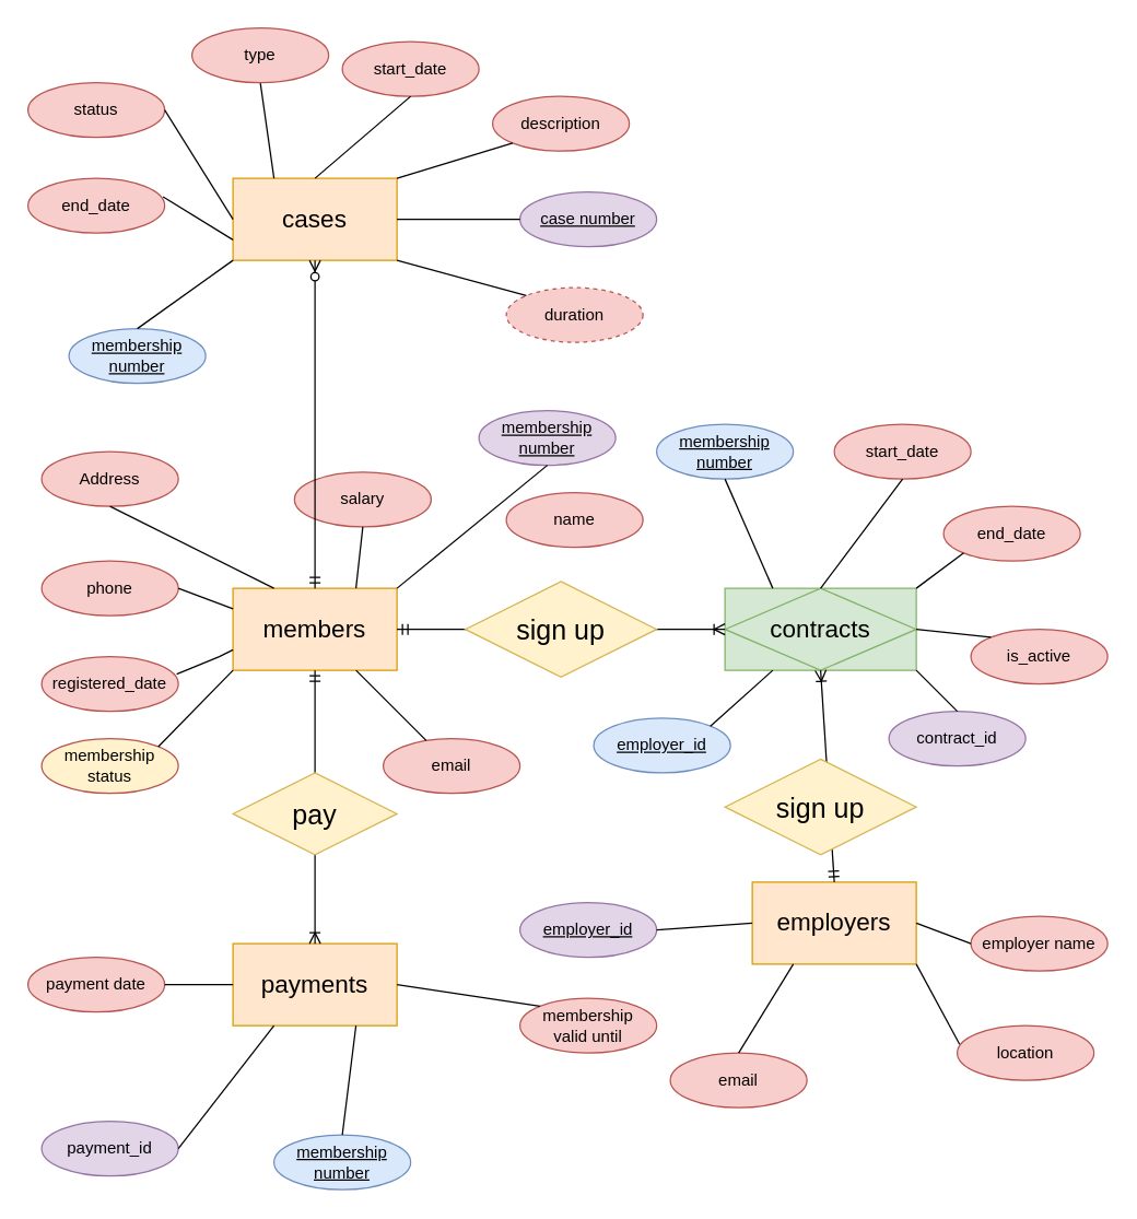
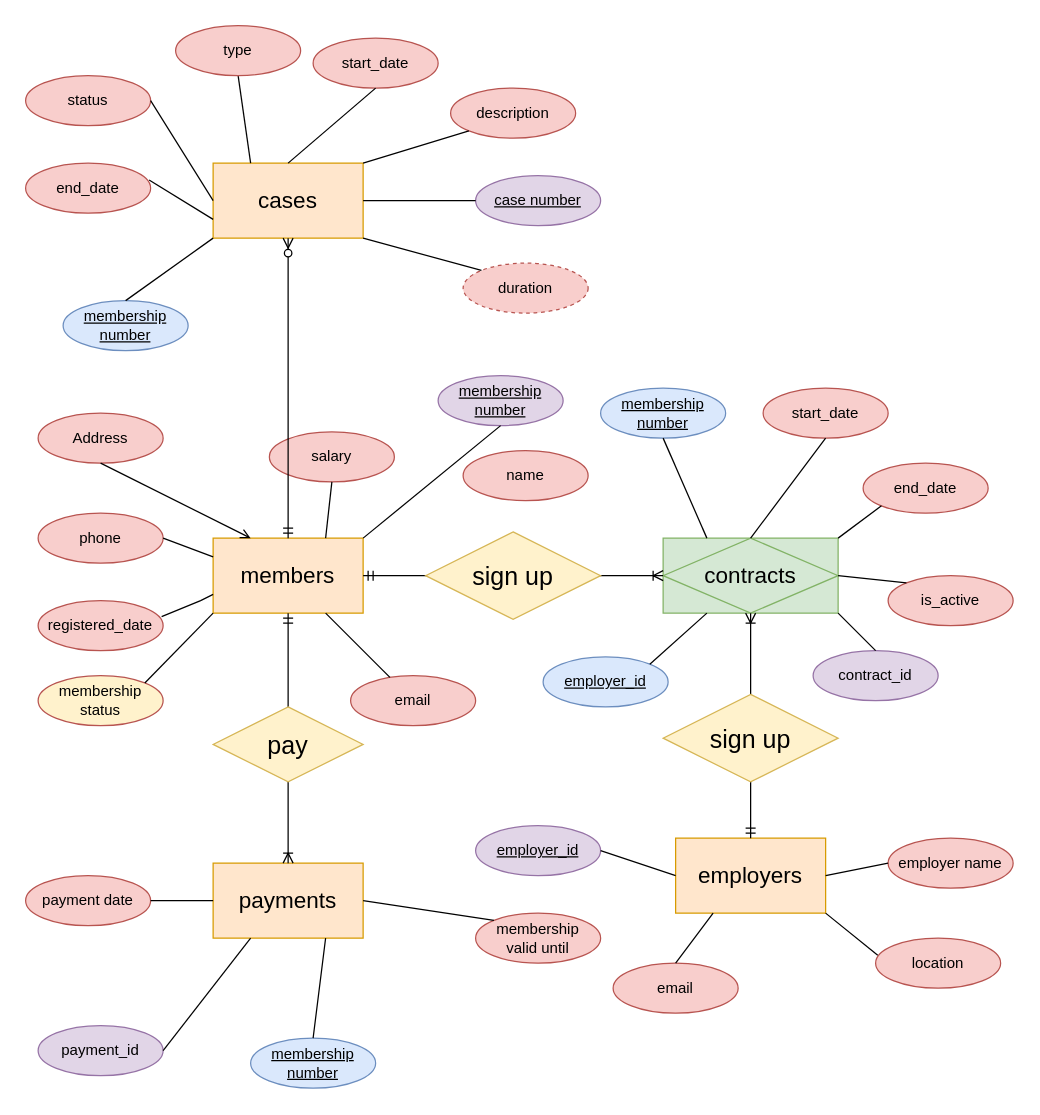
  <mxCell id="0" />
  <mxCell id="1" parent="0" />
  <mxCell id="2" value="&lt;font style=&quot;font-size: 18px;&quot;&gt;members&lt;/font&gt;" style="rounded=0;whiteSpace=wrap;html=1;fillColor=#ffe6cc;strokeColor=#d79b00;" parent="1" vertex="1"><mxGeometry x="170" y="430" width="120" height="60" as="geometry" /></mxCell>
  <mxCell id="3" value="name" style="ellipse;whiteSpace=wrap;html=1;align=center;fillColor=#f8cecc;strokeColor=#b85450;" parent="1" vertex="1"><mxGeometry x="370" y="360" width="100" height="40" as="geometry" /></mxCell>
  <mxCell id="4" value="email" style="ellipse;whiteSpace=wrap;html=1;align=center;fillColor=#f8cecc;strokeColor=#b85450;" parent="1" vertex="1"><mxGeometry x="280" y="540" width="100" height="40" as="geometry" /></mxCell>
  <mxCell id="5" value="membership status" style="ellipse;whiteSpace=wrap;html=1;align=center;fillColor=#fff2cc;strokeColor=#b85450;" parent="1" vertex="1"><mxGeometry x="30" y="540" width="100" height="40" as="geometry" /></mxCell>
  <mxCell id="6" value="phone" style="ellipse;whiteSpace=wrap;html=1;align=center;fillColor=#f8cecc;strokeColor=#b85450;" parent="1" vertex="1"><mxGeometry x="30" y="410" width="100" height="40" as="geometry" /></mxCell>
  <mxCell id="7" value="Address" style="ellipse;whiteSpace=wrap;html=1;align=center;fillColor=#f8cecc;strokeColor=#b85450;" parent="1" vertex="1"><mxGeometry x="30" y="330" width="100" height="40" as="geometry" /></mxCell>
  <mxCell id="8" value="registered_date" style="ellipse;whiteSpace=wrap;html=1;align=center;fillColor=#f8cecc;strokeColor=#b85450;" parent="1" vertex="1"><mxGeometry x="30" y="480" width="100" height="40" as="geometry" /></mxCell>
  <mxCell id="9" value="salary" style="ellipse;whiteSpace=wrap;html=1;align=center;fillColor=#f8cecc;strokeColor=#b85450;" parent="1" vertex="1"><mxGeometry x="215" y="345" width="100" height="40" as="geometry" /></mxCell>
- <mxCell id="10" value="&lt;span style=&quot;font-size: 18px;&quot;&gt;employers&lt;/span&gt;" style="rounded=0;whiteSpace=wrap;html=1;fillColor=#ffe6cc;strokeColor=#d79b00;" parent="1" vertex="1"><mxGeometry x="550" y="645" width="120" height="60" as="geometry" /></mxCell>
+ <mxCell id="10" value="&lt;span style=&quot;font-size: 18px;&quot;&gt;employers&lt;/span&gt;" style="rounded=0;whiteSpace=wrap;html=1;fillColor=#ffe6cc;strokeColor=#d79b00;" parent="1" vertex="1"><mxGeometry x="540" y="670" width="120" height="60" as="geometry" /></mxCell>
  <mxCell id="11" value="membership number" style="ellipse;whiteSpace=wrap;html=1;align=center;fontStyle=4;fillColor=#e1d5e7;strokeColor=#9673a6;" parent="1" vertex="1"><mxGeometry x="350" y="300" width="100" height="40" as="geometry" /></mxCell>
  <mxCell id="12" value="&lt;font style=&quot;font-size: 18px;&quot;&gt;contracts&lt;/font&gt;" style="shape=associativeEntity;whiteSpace=wrap;html=1;align=center;fillColor=#d5e8d4;strokeColor=#82b366;" parent="1" vertex="1"><mxGeometry x="530" y="430" width="140" height="60" as="geometry" /></mxCell>
  <mxCell id="13" value="" style="edgeStyle=entityRelationEdgeStyle;fontSize=12;html=1;endArrow=ERoneToMany;startArrow=ERmandOne;rounded=0;entryX=0;entryY=0.5;entryDx=0;entryDy=0;exitX=1;exitY=0.5;exitDx=0;exitDy=0;" parent="1" source="2" target="12" edge="1"><mxGeometry width="100" height="100" relative="1" as="geometry"><mxPoint x="350" y="550" as="sourcePoint" /><mxPoint x="470" y="450" as="targetPoint" /></mxGeometry></mxCell>
  <mxCell id="14" value="" style="fontSize=12;html=1;endArrow=ERoneToMany;startArrow=ERmandOne;rounded=0;entryX=0.5;entryY=1;entryDx=0;entryDy=0;exitX=0.5;exitY=0;exitDx=0;exitDy=0;" parent="1" source="10" target="12" edge="1"><mxGeometry width="100" height="100" relative="1" as="geometry"><mxPoint x="440" y="550" as="sourcePoint" /><mxPoint x="680" y="550" as="targetPoint" /></mxGeometry></mxCell>
  <mxCell id="15" value="employer_id" style="ellipse;whiteSpace=wrap;html=1;align=center;fontStyle=4;fillColor=#e1d5e7;strokeColor=#9673a6;" parent="1" vertex="1"><mxGeometry x="380" y="660" width="100" height="40" as="geometry" /></mxCell>
  <mxCell id="16" value="employer name" style="ellipse;whiteSpace=wrap;html=1;align=center;fillColor=#f8cecc;strokeColor=#b85450;" parent="1" vertex="1"><mxGeometry x="710" y="670" width="100" height="40" as="geometry" /></mxCell>
- <mxCell id="17" value="" style="endArrow=none;html=1;rounded=0;entryX=0.25;entryY=0;entryDx=0;entryDy=0;exitX=0.5;exitY=1;exitDx=0;exitDy=0;" parent="1" source="7" target="2" edge="1"><mxGeometry width="50" height="50" relative="1" as="geometry"><mxPoint x="140" y="380" as="sourcePoint" /><mxPoint x="190" y="330" as="targetPoint" /></mxGeometry></mxCell>
+ <mxCell id="17" value="" style="endArrow=open;html=1;rounded=0;entryX=0.25;entryY=0;entryDx=0;entryDy=0;exitX=0.5;exitY=1;exitDx=0;exitDy=0;" parent="1" source="7" target="2" edge="1"><mxGeometry width="50" height="50" relative="1" as="geometry"><mxPoint x="140" y="380" as="sourcePoint" /><mxPoint x="190" y="330" as="targetPoint" /></mxGeometry></mxCell>
  <mxCell id="18" value="" style="endArrow=none;html=1;rounded=0;entryX=0;entryY=0.25;entryDx=0;entryDy=0;exitX=1;exitY=0.5;exitDx=0;exitDy=0;" parent="1" source="6" target="2" edge="1"><mxGeometry width="50" height="50" relative="1" as="geometry"><mxPoint x="90" y="450" as="sourcePoint" /><mxPoint x="180" y="500" as="targetPoint" /></mxGeometry></mxCell>
  <mxCell id="19" value="" style="endArrow=none;html=1;rounded=0;entryX=0;entryY=0.75;entryDx=0;entryDy=0;exitX=0.988;exitY=0.32;exitDx=0;exitDy=0;exitPerimeter=0;" parent="1" source="8" target="2" edge="1"><mxGeometry width="50" height="50" relative="1" as="geometry"><mxPoint x="100" y="460" as="sourcePoint" /><mxPoint x="180" y="455" as="targetPoint" /><Array as="points"><mxPoint x="160" y="480" /></Array></mxGeometry></mxCell>
  <mxCell id="20" value="" style="endArrow=none;html=1;rounded=0;exitX=1;exitY=0;exitDx=0;exitDy=0;" parent="1" source="5" edge="1"><mxGeometry width="50" height="50" relative="1" as="geometry"><mxPoint x="139" y="503" as="sourcePoint" /><mxPoint x="170" y="490" as="targetPoint" /><Array as="points"><mxPoint x="170" y="490" /></Array></mxGeometry></mxCell>
  <mxCell id="21" value="start_date" style="ellipse;whiteSpace=wrap;html=1;align=center;fillColor=#f8cecc;strokeColor=#b85450;" parent="1" vertex="1"><mxGeometry x="610" y="310" width="100" height="40" as="geometry" /></mxCell>
  <mxCell id="22" value="end_date" style="ellipse;whiteSpace=wrap;html=1;align=center;fillColor=#f8cecc;strokeColor=#b85450;" parent="1" vertex="1"><mxGeometry x="690" y="370" width="100" height="40" as="geometry" /></mxCell>
  <mxCell id="23" value="is_active" style="ellipse;whiteSpace=wrap;html=1;align=center;fillColor=#f8cecc;strokeColor=#b85450;" parent="1" vertex="1"><mxGeometry x="710" y="460" width="100" height="40" as="geometry" /></mxCell>
  <mxCell id="24" value="" style="endArrow=none;html=1;rounded=0;entryX=0.5;entryY=0;entryDx=0;entryDy=0;exitX=0.5;exitY=1;exitDx=0;exitDy=0;" parent="1" source="21" target="12" edge="1"><mxGeometry width="50" height="50" relative="1" as="geometry"><mxPoint x="150" y="390" as="sourcePoint" /><mxPoint x="240" y="440" as="targetPoint" /></mxGeometry></mxCell>
  <mxCell id="25" value="" style="endArrow=none;html=1;rounded=0;entryX=1;entryY=0;entryDx=0;entryDy=0;exitX=0;exitY=1;exitDx=0;exitDy=0;" parent="1" source="22" target="12" edge="1"><mxGeometry width="50" height="50" relative="1" as="geometry"><mxPoint x="610" y="400" as="sourcePoint" /><mxPoint x="610" y="440" as="targetPoint" /></mxGeometry></mxCell>
  <mxCell id="26" value="" style="endArrow=none;html=1;rounded=0;entryX=1;entryY=0.5;entryDx=0;entryDy=0;exitX=0;exitY=0;exitDx=0;exitDy=0;" parent="1" source="23" target="12" edge="1"><mxGeometry width="50" height="50" relative="1" as="geometry"><mxPoint x="715" y="414" as="sourcePoint" /><mxPoint x="680" y="440" as="targetPoint" /></mxGeometry></mxCell>
  <mxCell id="27" value="&lt;span style=&quot;font-size: 18px;&quot;&gt;payments&lt;/span&gt;" style="rounded=0;whiteSpace=wrap;html=1;fillColor=#ffe6cc;strokeColor=#d79b00;" parent="1" vertex="1"><mxGeometry x="170" y="690" width="120" height="60" as="geometry" /></mxCell>
  <mxCell id="28" value="payment date" style="ellipse;whiteSpace=wrap;html=1;align=center;fillColor=#f8cecc;strokeColor=#b85450;" parent="1" vertex="1"><mxGeometry y="700" width="100" height="40" as="geometry" x="20" /></mxCell>
  <mxCell id="29" value="" style="endArrow=none;html=1;rounded=0;exitX=1;exitY=0.5;exitDx=0;exitDy=0;entryX=0;entryY=0.5;entryDx=0;entryDy=0;" parent="1" source="15" target="10" edge="1"><mxGeometry width="50" height="50" relative="1" as="geometry"><mxPoint x="480" y="646" as="sourcePoint" /><mxPoint x="535" y="590" as="targetPoint" /></mxGeometry></mxCell>
  <mxCell id="30" value="" style="endArrow=none;html=1;rounded=0;exitX=1;exitY=0.5;exitDx=0;exitDy=0;entryX=0;entryY=0.5;entryDx=0;entryDy=0;" parent="1" source="10" target="16" edge="1"><mxGeometry width="50" height="50" relative="1" as="geometry"><mxPoint x="660" y="648" as="sourcePoint" /><mxPoint x="710" y="650" as="targetPoint" /></mxGeometry></mxCell>
  <mxCell id="31" value="membership &lt;br&gt;valid until" style="ellipse;whiteSpace=wrap;html=1;align=center;fillColor=#f8cecc;strokeColor=#b85450;" parent="1" vertex="1"><mxGeometry x="380" y="730" width="100" height="40" as="geometry" /></mxCell>
  <mxCell id="32" value="" style="endArrow=none;html=1;rounded=0;entryX=0.75;entryY=0;entryDx=0;entryDy=0;exitX=0.5;exitY=1;exitDx=0;exitDy=0;" parent="1" source="9" target="2" edge="1"><mxGeometry width="50" height="50" relative="1" as="geometry"><mxPoint x="220" y="330" as="sourcePoint" /><mxPoint x="310" y="380" as="targetPoint" /></mxGeometry></mxCell>
  <mxCell id="33" value="" style="endArrow=none;html=1;rounded=0;entryX=1;entryY=0;entryDx=0;entryDy=0;exitX=0.5;exitY=1;exitDx=0;exitDy=0;" parent="1" source="11" target="2" edge="1"><mxGeometry width="50" height="50" relative="1" as="geometry"><mxPoint x="230" y="340" as="sourcePoint" /><mxPoint x="270" y="440" as="targetPoint" /></mxGeometry></mxCell>
  <mxCell id="34" value="" style="endArrow=none;html=1;rounded=0;entryX=0;entryY=0.5;entryDx=0;entryDy=0;exitX=1;exitY=0.5;exitDx=0;exitDy=0;" parent="1" source="28" target="27" edge="1"><mxGeometry width="50" height="50" relative="1" as="geometry"><mxPoint x="120" y="710" as="sourcePoint" /><mxPoint x="165" y="650" as="targetPoint" /></mxGeometry></mxCell>
  <mxCell id="35" value="" style="endArrow=none;html=1;rounded=0;exitX=1;exitY=0.5;exitDx=0;exitDy=0;entryX=0;entryY=0;entryDx=0;entryDy=0;" parent="1" source="27" target="31" edge="1"><mxGeometry width="50" height="50" relative="1" as="geometry"><mxPoint x="290" y="716" as="sourcePoint" /><mxPoint x="330" y="720" as="targetPoint" /></mxGeometry></mxCell>
  <mxCell id="36" value="contract_id" style="ellipse;whiteSpace=wrap;html=1;align=center;fillColor=#e1d5e7;strokeColor=#9673a6;" parent="1" vertex="1"><mxGeometry x="650" y="520" width="100" height="40" as="geometry" /></mxCell>
  <mxCell id="37" value="" style="endArrow=none;html=1;rounded=0;entryX=1;entryY=0.5;entryDx=0;entryDy=0;exitX=0.5;exitY=0;exitDx=0;exitDy=0;" parent="1" source="36" edge="1"><mxGeometry width="50" height="50" relative="1" as="geometry"><mxPoint x="725" y="496" as="sourcePoint" /><mxPoint x="670" y="490" as="targetPoint" /></mxGeometry></mxCell>
  <mxCell id="38" value="" style="endArrow=none;html=1;rounded=0;exitX=0;exitY=1;exitDx=0;exitDy=0;" parent="1" target="4" edge="1"><mxGeometry width="50" height="50" relative="1" as="geometry"><mxPoint x="260" y="490" as="sourcePoint" /><mxPoint x="205" y="521" as="targetPoint" /></mxGeometry></mxCell>
  <mxCell id="39" value="&lt;span style=&quot;font-size: 18px;&quot;&gt;cases&lt;/span&gt;" style="rounded=0;whiteSpace=wrap;html=1;fillColor=#ffe6cc;strokeColor=#d79b00;" parent="1" vertex="1"><mxGeometry x="170" y="130" width="120" height="60" as="geometry" /></mxCell>
  <mxCell id="40" value="case number" style="ellipse;whiteSpace=wrap;html=1;align=center;fontStyle=4;fillColor=#e1d5e7;strokeColor=#9673a6;" parent="1" vertex="1"><mxGeometry x="380" y="140" width="100" height="40" as="geometry" /></mxCell>
  <mxCell id="41" value="status" style="ellipse;whiteSpace=wrap;html=1;align=center;fillColor=#f8cecc;strokeColor=#b85450;" parent="1" vertex="1"><mxGeometry y="60" width="100" height="40" as="geometry" x="20" /></mxCell>
  <mxCell id="42" value="description" style="ellipse;whiteSpace=wrap;html=1;align=center;fillColor=#f8cecc;strokeColor=#b85450;" parent="1" vertex="1"><mxGeometry x="360" y="70" width="100" height="40" as="geometry" /></mxCell>
  <mxCell id="43" value="start_date" style="ellipse;whiteSpace=wrap;html=1;align=center;fillColor=#f8cecc;strokeColor=#b85450;" parent="1" vertex="1"><mxGeometry x="250" y="30" width="100" height="40" as="geometry" /></mxCell>
  <mxCell id="44" value="payment_id" style="ellipse;whiteSpace=wrap;html=1;align=center;fillColor=#e1d5e7;strokeColor=#9673a6;" parent="1" vertex="1"><mxGeometry x="30" y="820" width="100" height="40" as="geometry" /></mxCell>
  <mxCell id="45" value="" style="endArrow=none;html=1;rounded=0;exitX=1;exitY=0.5;exitDx=0;exitDy=0;entryX=0.25;entryY=1;entryDx=0;entryDy=0;" parent="1" source="44" target="27" edge="1"><mxGeometry width="50" height="50" relative="1" as="geometry"><mxPoint x="130" y="730" as="sourcePoint" /><mxPoint x="170" y="760" as="targetPoint" /></mxGeometry></mxCell>
  <mxCell id="46" value="" style="endArrow=none;html=1;rounded=0;entryX=0;entryY=0.5;entryDx=0;entryDy=0;exitX=1;exitY=0.5;exitDx=0;exitDy=0;" parent="1" source="39" target="40" edge="1"><mxGeometry width="50" height="50" relative="1" as="geometry"><mxPoint x="350" y="320" as="sourcePoint" /><mxPoint x="270" y="440" as="targetPoint" /></mxGeometry></mxCell>
  <mxCell id="47" value="" style="endArrow=none;html=1;rounded=0;entryX=0;entryY=1;entryDx=0;entryDy=0;exitX=1;exitY=0;exitDx=0;exitDy=0;" parent="1" source="39" target="42" edge="1"><mxGeometry width="50" height="50" relative="1" as="geometry"><mxPoint x="290" y="130" as="sourcePoint" /><mxPoint x="330" y="130" as="targetPoint" /></mxGeometry></mxCell>
  <mxCell id="48" value="" style="endArrow=none;html=1;rounded=0;entryX=0.5;entryY=1;entryDx=0;entryDy=0;exitX=0.5;exitY=0;exitDx=0;exitDy=0;" parent="1" source="39" target="43" edge="1"><mxGeometry width="50" height="50" relative="1" as="geometry"><mxPoint x="200" y="116" as="sourcePoint" /><mxPoint x="245" y="90" as="targetPoint" /></mxGeometry></mxCell>
  <mxCell id="49" value="" style="endArrow=none;html=1;rounded=0;entryX=0.5;entryY=1;entryDx=0;entryDy=0;exitX=0.25;exitY=0;exitDx=0;exitDy=0;" parent="1" source="39" target="65" edge="1"><mxGeometry width="50" height="50" relative="1" as="geometry"><mxPoint x="240" y="140" as="sourcePoint" /><mxPoint x="90" y="80" as="targetPoint" /></mxGeometry></mxCell>
  <mxCell id="50" value="" style="endArrow=none;html=1;rounded=0;entryX=1;entryY=0.5;entryDx=0;entryDy=0;exitX=0;exitY=0.5;exitDx=0;exitDy=0;" parent="1" source="39" target="41" edge="1"><mxGeometry width="50" height="50" relative="1" as="geometry"><mxPoint x="180" y="140" as="sourcePoint" /><mxPoint x="110" y="120" as="targetPoint" /></mxGeometry></mxCell>
  <mxCell id="51" value="end_date" style="ellipse;whiteSpace=wrap;html=1;align=center;fillColor=#f8cecc;strokeColor=#b85450;" parent="1" vertex="1"><mxGeometry y="130" width="100" height="40" as="geometry" x="20" /></mxCell>
  <mxCell id="52" value="" style="endArrow=none;html=1;rounded=0;entryX=0;entryY=0.75;entryDx=0;entryDy=0;exitX=0.988;exitY=0.336;exitDx=0;exitDy=0;exitPerimeter=0;" parent="1" source="51" target="39" edge="1"><mxGeometry width="50" height="50" relative="1" as="geometry"><mxPoint x="180" y="230" as="sourcePoint" /><mxPoint x="190" y="190" as="targetPoint" /></mxGeometry></mxCell>
  <mxCell id="53" value="duration" style="ellipse;whiteSpace=wrap;html=1;align=center;dashed=1;fillColor=#f8cecc;strokeColor=#b85450;" parent="1" vertex="1"><mxGeometry x="370" y="210" width="100" height="40" as="geometry" /></mxCell>
  <mxCell id="54" value="" style="endArrow=none;html=1;rounded=0;entryX=0;entryY=0;entryDx=0;entryDy=0;exitX=1;exitY=1;exitDx=0;exitDy=0;" parent="1" source="39" target="53" edge="1"><mxGeometry width="50" height="50" relative="1" as="geometry"><mxPoint x="300" y="170" as="sourcePoint" /><mxPoint x="344" y="170" as="targetPoint" /></mxGeometry></mxCell>
  <mxCell id="55" value="" style="fontSize=12;html=1;endArrow=ERoneToMany;startArrow=ERmandOne;rounded=0;exitX=0.5;exitY=1;exitDx=0;exitDy=0;" parent="1" source="2" edge="1"><mxGeometry width="100" height="100" relative="1" as="geometry"><mxPoint x="220" y="490" as="sourcePoint" /><mxPoint x="230" y="690" as="targetPoint" /></mxGeometry></mxCell>
  <mxCell id="56" value="" style="fontSize=12;html=1;endArrow=ERzeroToMany;startArrow=ERmandOne;rounded=0;exitX=0.5;exitY=0;exitDx=0;exitDy=0;entryX=0.5;entryY=1;entryDx=0;entryDy=0;startFill=0;" parent="1" source="2" target="39" edge="1"><mxGeometry width="100" height="100" relative="1" as="geometry"><mxPoint x="390" y="310" as="sourcePoint" /><mxPoint x="230" y="190" as="targetPoint" /></mxGeometry></mxCell>
  <mxCell id="57" value="employer_id" style="ellipse;whiteSpace=wrap;html=1;align=center;fontStyle=4;fillColor=#dae8fc;strokeColor=#6c8ebf;" parent="1" vertex="1"><mxGeometry x="434" y="525" width="100" height="40" as="geometry" /></mxCell>
  <mxCell id="58" value="membership number" style="ellipse;whiteSpace=wrap;html=1;align=center;fontStyle=4;fillColor=#dae8fc;strokeColor=#6c8ebf;" parent="1" vertex="1"><mxGeometry x="480" y="310" width="100" height="40" as="geometry" /></mxCell>
  <mxCell id="59" value="" style="endArrow=none;html=1;rounded=0;entryX=0.5;entryY=1;entryDx=0;entryDy=0;exitX=0.25;exitY=0;exitDx=0;exitDy=0;" parent="1" source="12" target="58" edge="1"><mxGeometry width="50" height="50" relative="1" as="geometry"><mxPoint x="710" y="530" as="sourcePoint" /><mxPoint x="680" y="500" as="targetPoint" /></mxGeometry></mxCell>
  <mxCell id="60" value="" style="endArrow=none;html=1;rounded=0;entryX=0.25;entryY=1;entryDx=0;entryDy=0;exitX=1;exitY=0;exitDx=0;exitDy=0;" parent="1" source="57" target="12" edge="1"><mxGeometry width="50" height="50" relative="1" as="geometry"><mxPoint x="595" y="540" as="sourcePoint" /><mxPoint x="560" y="490" as="targetPoint" /></mxGeometry></mxCell>
  <mxCell id="61" value="membership number" style="ellipse;whiteSpace=wrap;html=1;align=center;fontStyle=4;fillColor=#dae8fc;strokeColor=#6c8ebf;" parent="1" vertex="1"><mxGeometry x="200" y="830" width="100" height="40" as="geometry" /></mxCell>
  <mxCell id="62" value="" style="endArrow=none;html=1;rounded=0;exitX=0.5;exitY=0;exitDx=0;exitDy=0;entryX=0.75;entryY=1;entryDx=0;entryDy=0;" parent="1" source="61" target="27" edge="1"><mxGeometry width="50" height="50" relative="1" as="geometry"><mxPoint x="140" y="850" as="sourcePoint" /><mxPoint x="210" y="760" as="targetPoint" /></mxGeometry></mxCell>
  <mxCell id="63" value="membership number" style="ellipse;whiteSpace=wrap;html=1;align=center;fontStyle=4;fillColor=#dae8fc;strokeColor=#6c8ebf;" parent="1" vertex="1"><mxGeometry x="50" y="240" width="100" height="40" as="geometry" /></mxCell>
  <mxCell id="64" value="" style="endArrow=none;html=1;rounded=0;entryX=0;entryY=1;entryDx=0;entryDy=0;exitX=0.5;exitY=0;exitDx=0;exitDy=0;" parent="1" source="63" target="39" edge="1"><mxGeometry width="50" height="50" relative="1" as="geometry"><mxPoint x="139" y="243" as="sourcePoint" /><mxPoint x="210" y="200" as="targetPoint" /></mxGeometry></mxCell>
  <mxCell id="65" value="type" style="ellipse;whiteSpace=wrap;html=1;align=center;fillColor=#f8cecc;strokeColor=#b85450;" parent="1" vertex="1"><mxGeometry x="140" y="20" width="100" height="40" as="geometry" /></mxCell>
  <mxCell id="66" value="&lt;font style=&quot;font-size: 20px;&quot;&gt;pay&lt;/font&gt;" style="shape=rhombus;perimeter=rhombusPerimeter;whiteSpace=wrap;html=1;align=center;fillColor=#fff2cc;strokeColor=#d6b656;" parent="1" vertex="1"><mxGeometry x="170" y="565" width="120" height="60" as="geometry" /></mxCell>
  <mxCell id="67" value="&lt;font style=&quot;font-size: 20px;&quot;&gt;sign up&lt;/font&gt;" style="shape=rhombus;perimeter=rhombusPerimeter;whiteSpace=wrap;html=1;align=center;fillColor=#fff2cc;strokeColor=#d6b656;" parent="1" vertex="1"><mxGeometry x="340" y="425" width="140" height="70" as="geometry" /></mxCell>
  <mxCell id="68" value="&lt;font style=&quot;font-size: 20px;&quot;&gt;sign up&lt;/font&gt;" style="shape=rhombus;perimeter=rhombusPerimeter;whiteSpace=wrap;html=1;align=center;fillColor=#fff2cc;strokeColor=#d6b656;" parent="1" vertex="1"><mxGeometry x="530" y="555" width="140" height="70" as="geometry" /></mxCell>
  <mxCell id="69" value="location" style="ellipse;whiteSpace=wrap;html=1;align=center;fillColor=#f8cecc;strokeColor=#b85450;" parent="1" vertex="1"><mxGeometry x="700" y="750" width="100" height="40" as="geometry" /></mxCell>
  <mxCell id="70" value="" style="endArrow=none;html=1;rounded=0;exitX=1;exitY=1;exitDx=0;exitDy=0;entryX=0.017;entryY=0.342;entryDx=0;entryDy=0;entryPerimeter=0;" parent="1" source="10" target="69" edge="1"><mxGeometry width="50" height="50" relative="1" as="geometry"><mxPoint x="670" y="710" as="sourcePoint" /><mxPoint x="720" y="700" as="targetPoint" /></mxGeometry></mxCell>
  <mxCell id="71" value="email" style="ellipse;whiteSpace=wrap;html=1;align=center;fillColor=#f8cecc;strokeColor=#b85450;" parent="1" vertex="1"><mxGeometry x="490" y="770" width="100" height="40" as="geometry" /></mxCell>
  <mxCell id="72" value="" style="endArrow=none;html=1;rounded=0;exitX=0.25;exitY=1;exitDx=0;exitDy=0;entryX=0.5;entryY=0;entryDx=0;entryDy=0;" parent="1" source="10" target="71" edge="1"><mxGeometry width="50" height="50" relative="1" as="geometry"><mxPoint x="670" y="740" as="sourcePoint" /><mxPoint x="712" y="774" as="targetPoint" /></mxGeometry></mxCell>
